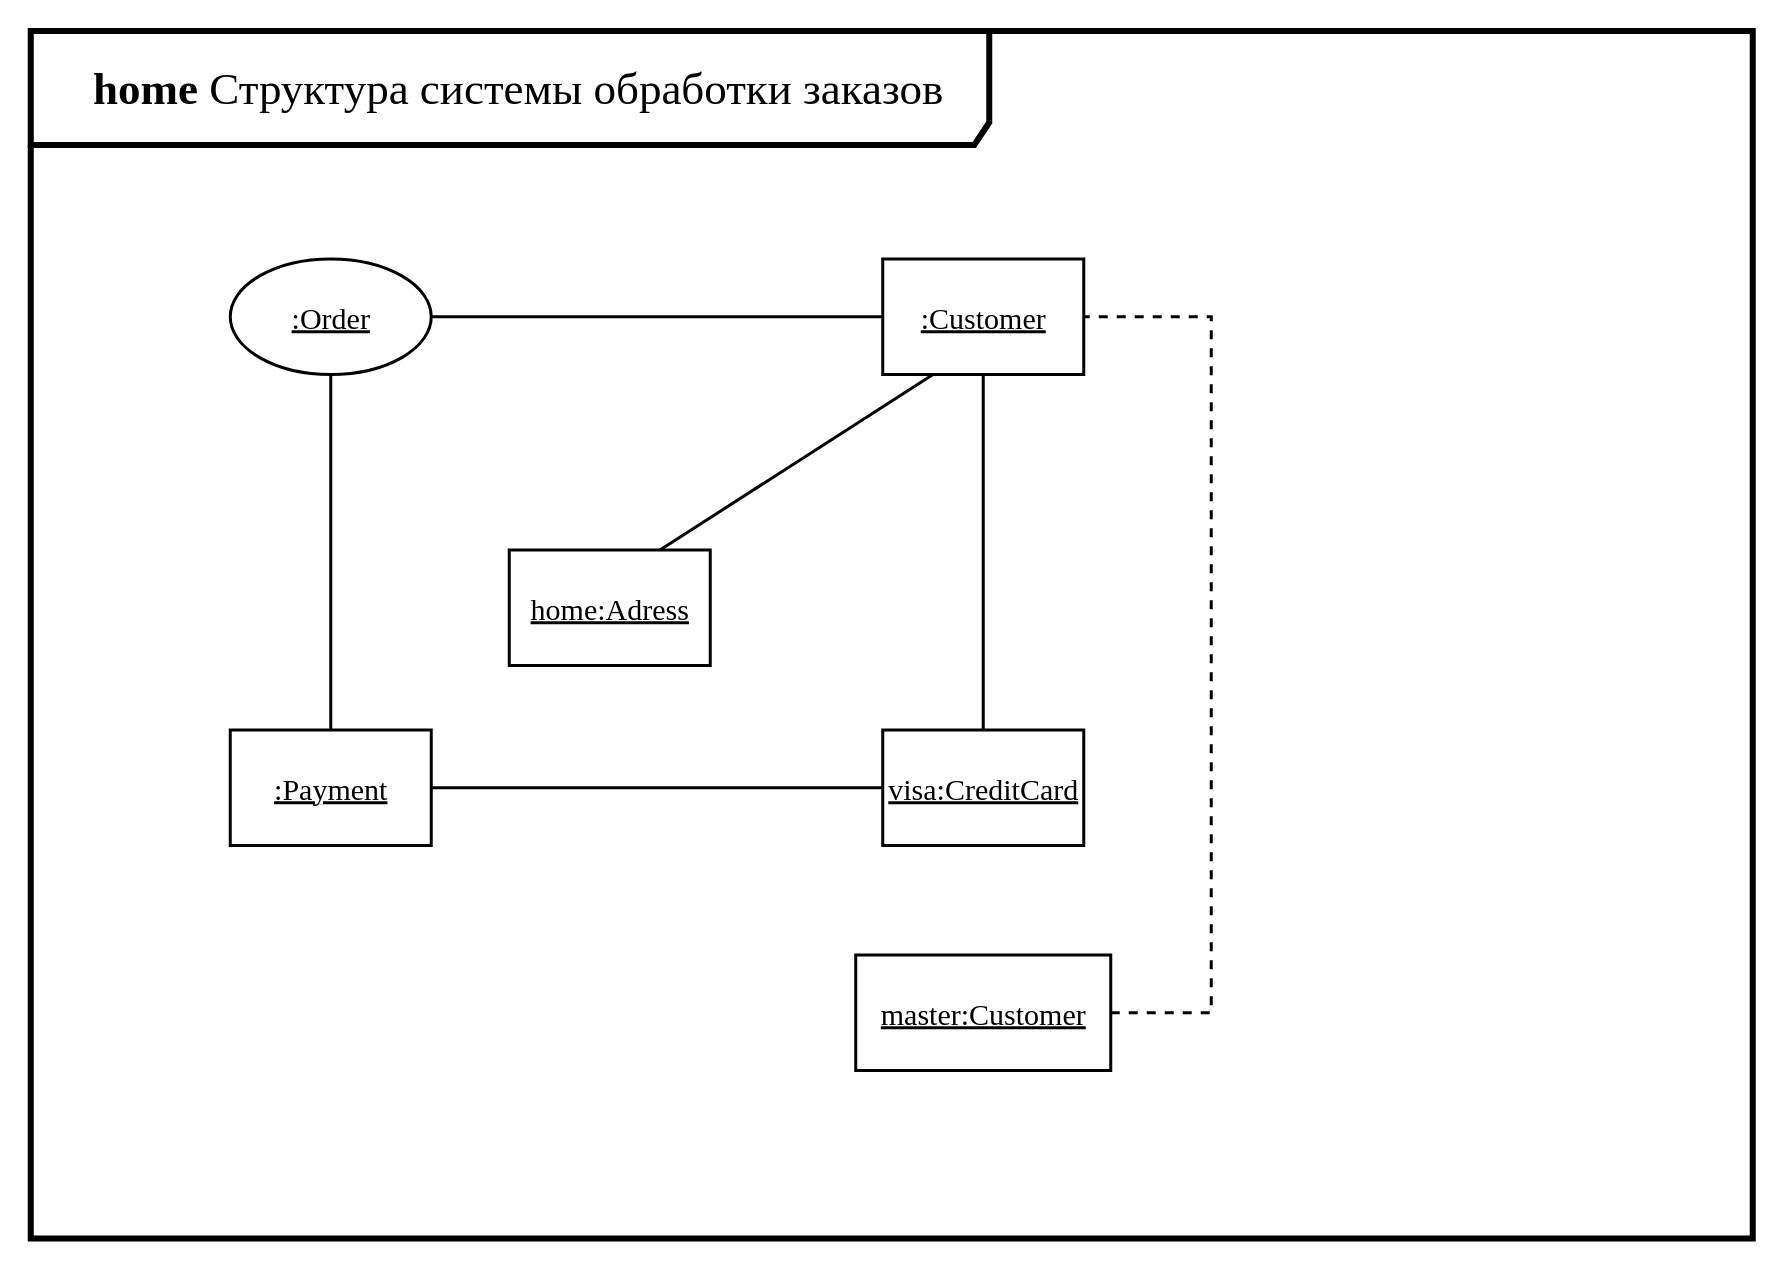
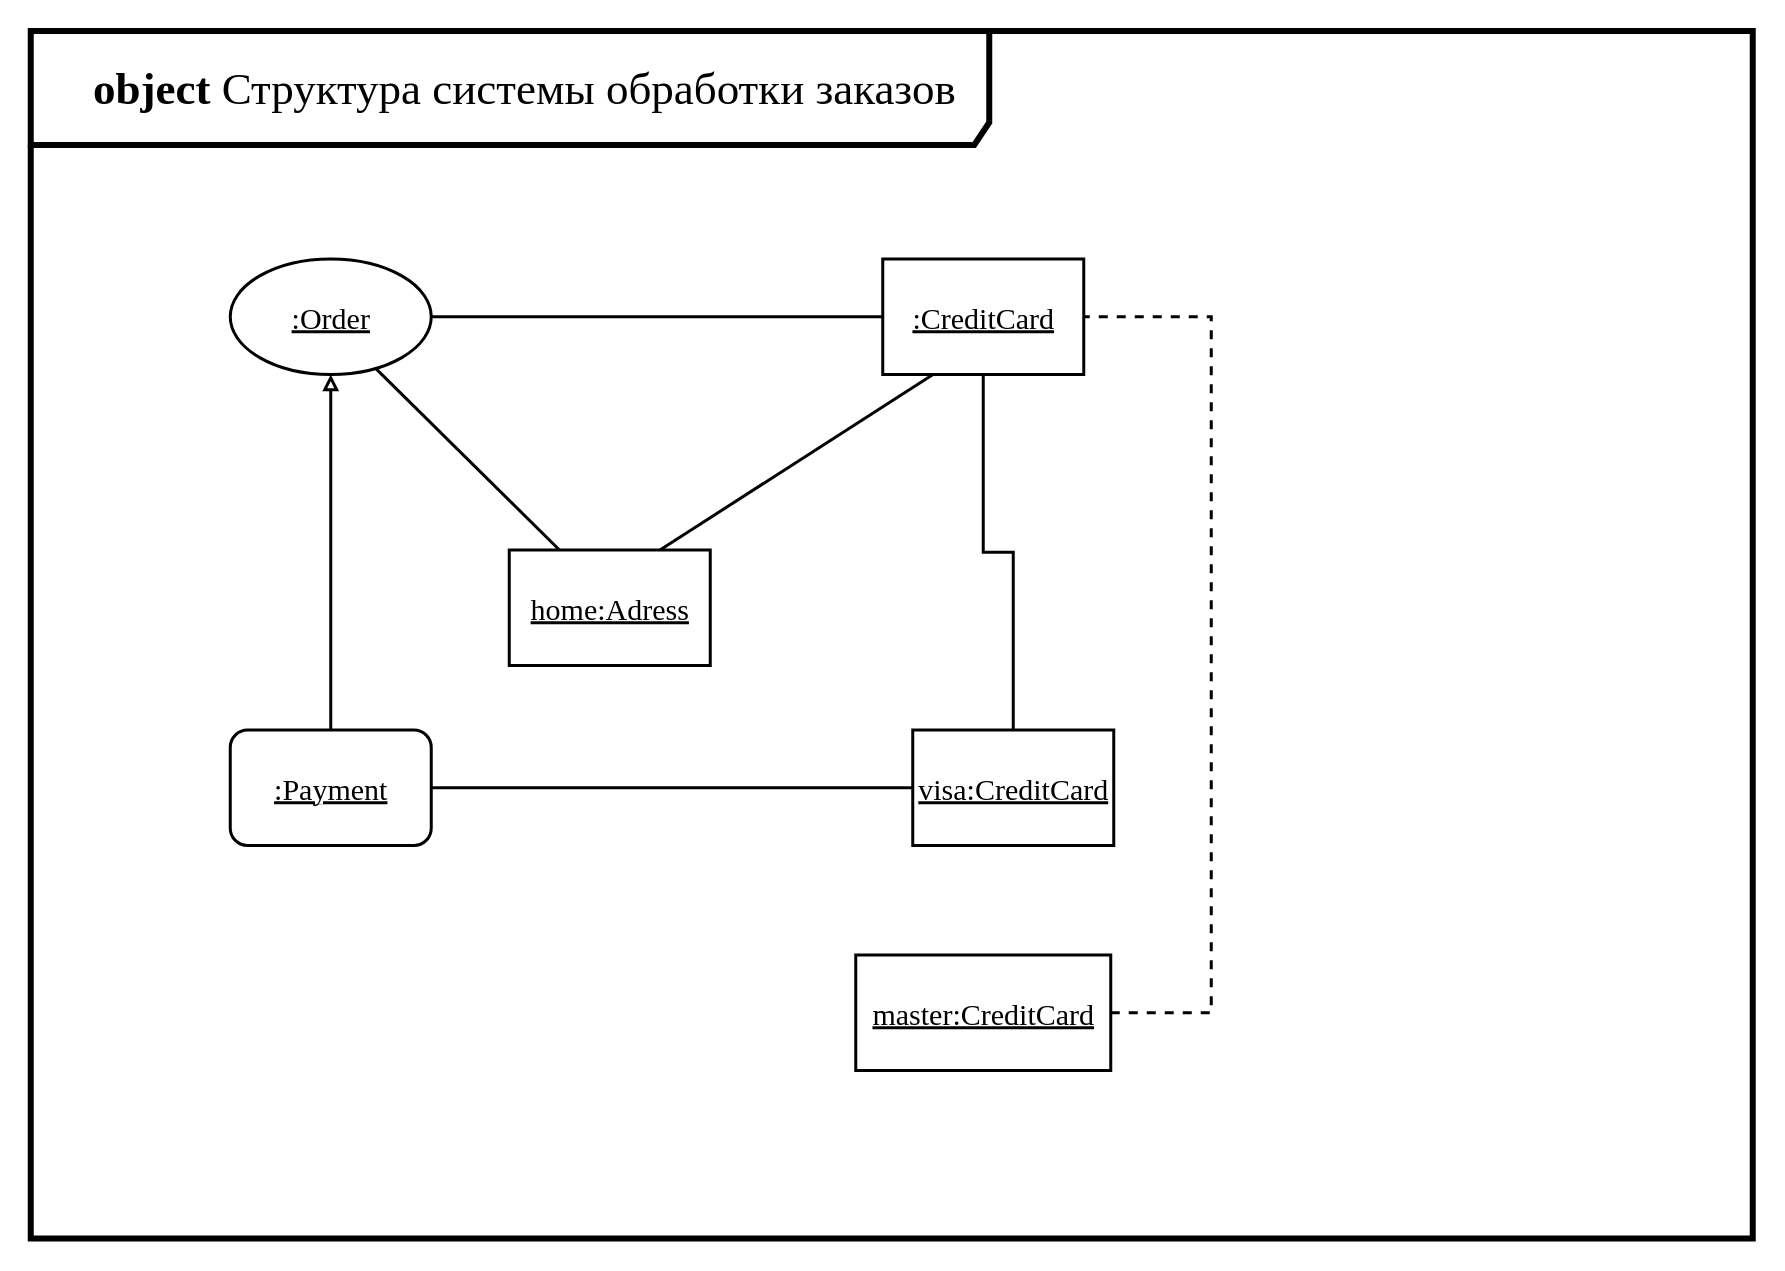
  <mxCell id="0" />
  <mxCell id="1" parent="0" />
- <mxCell id="2" value="&lt;blockquote style=&quot;margin: 0 0 0 40px ; border: none ; padding: 0px&quot;&gt;&lt;b&gt;home &lt;/b&gt;Структура системы обработки заказов&lt;/blockquote&gt;" style="shape=umlFrame;whiteSpace=wrap;html=1;fillColor=none;strokeWidth=4;strokeColor=#000000;fontFamily=Times New Roman;fontSize=30;width=639;height=76;fontColor=#000000;align=left;" vertex="1" parent="1"><mxGeometry x="20" y="20" width="1148" height="805" as="geometry" /></mxCell>
+ <mxCell id="2" value="&lt;blockquote style=&quot;margin: 0 0 0 40px ; border: none ; padding: 0px&quot;&gt;&lt;b&gt;object &lt;/b&gt;Структура системы обработки заказов&lt;/blockquote&gt;" style="shape=umlFrame;whiteSpace=wrap;html=1;fillColor=none;strokeWidth=4;strokeColor=#000000;fontFamily=Times New Roman;fontSize=30;width=639;height=76;fontColor=#000000;align=left;" vertex="1" parent="1"><mxGeometry x="20" y="20" width="1148" height="805" as="geometry" /></mxCell>
  <mxCell id="3" style="edgeStyle=orthogonalEdgeStyle;rounded=0;orthogonalLoop=1;jettySize=auto;html=1;exitX=1;exitY=0.5;exitDx=0;exitDy=0;entryX=0;entryY=0.5;entryDx=0;entryDy=0;endArrow=none;endFill=0;strokeColor=#000000;strokeWidth=2;" edge="1" parent="1" source="5" target="8"><mxGeometry relative="1" as="geometry" /></mxCell>
+ <mxCell id="4" style="rounded=0;orthogonalLoop=1;jettySize=auto;html=1;exitX=0.75;exitY=1;exitDx=0;exitDy=0;entryX=0.25;entryY=0;entryDx=0;entryDy=0;endArrow=none;endFill=0;strokeColor=#000000;strokeWidth=2;" edge="1" parent="1" source="5" target="15"><mxGeometry relative="1" as="geometry" /></mxCell>
  <mxCell id="5" value="&lt;u&gt;:Order&lt;/u&gt;" style="ellipse;html=1;strokeColor=#000000;strokeWidth=2;fillColor=none;fontFamily=Times New Roman;fontColor=#000000;fontSize=20;" vertex="1" parent="1"><mxGeometry x="153" y="172" width="134" height="77" as="geometry" /></mxCell>
- <mxCell id="6" style="edgeStyle=orthogonalEdgeStyle;rounded=0;orthogonalLoop=1;jettySize=auto;html=1;exitX=0.5;exitY=0;exitDx=0;exitDy=0;entryX=0.5;entryY=1;entryDx=0;entryDy=0;endArrow=none;endFill=0;strokeColor=#000000;strokeWidth=2;" edge="1" parent="1" source="7" target="5"><mxGeometry relative="1" as="geometry" /></mxCell>
- <mxCell id="7" value=":Payment" style="html=1;strokeColor=#000000;strokeWidth=2;fillColor=none;fontFamily=Times New Roman;fontColor=#000000;fontSize=20;fontStyle=4" vertex="1" parent="1"><mxGeometry x="153" y="486" width="134" height="77" as="geometry" /></mxCell>
- <mxCell id="8" value=":Customer" style="html=1;strokeColor=#000000;strokeWidth=2;fillColor=none;fontFamily=Times New Roman;fontColor=#000000;fontSize=20;fontStyle=4" vertex="1" parent="1"><mxGeometry x="588" y="172" width="134" height="77" as="geometry" /></mxCell>
+ <mxCell id="6" style="edgeStyle=orthogonalEdgeStyle;rounded=0;orthogonalLoop=1;jettySize=auto;html=1;exitX=0.5;exitY=0;exitDx=0;exitDy=0;entryX=0.5;entryY=1;entryDx=0;entryDy=0;endArrow=block;endFill=0;strokeColor=#000000;strokeWidth=2;" edge="1" parent="1" source="7" target="5"><mxGeometry relative="1" as="geometry" /></mxCell>
+ <mxCell id="7" value=":Payment" style="html=1;strokeColor=#000000;strokeWidth=2;fillColor=none;fontFamily=Times New Roman;fontColor=#000000;fontSize=20;fontStyle=4;rounded=1;" vertex="1" parent="1"><mxGeometry x="153" y="486" width="134" height="77" as="geometry" /></mxCell>
+ <mxCell id="8" value=":CreditCard" style="html=1;strokeColor=#000000;strokeWidth=2;fillColor=none;fontFamily=Times New Roman;fontColor=#000000;fontSize=20;fontStyle=4" vertex="1" parent="1"><mxGeometry x="588" y="172" width="134" height="77" as="geometry" /></mxCell>
  <mxCell id="9" style="edgeStyle=orthogonalEdgeStyle;rounded=0;orthogonalLoop=1;jettySize=auto;html=1;exitX=0.5;exitY=0;exitDx=0;exitDy=0;entryX=0.5;entryY=1;entryDx=0;entryDy=0;strokeWidth=2;strokeColor=#000000;endArrow=none;endFill=0;" edge="1" parent="1" source="11" target="8"><mxGeometry relative="1" as="geometry" /></mxCell>
  <mxCell id="10" style="edgeStyle=orthogonalEdgeStyle;rounded=0;orthogonalLoop=1;jettySize=auto;html=1;exitX=0;exitY=0.5;exitDx=0;exitDy=0;entryX=1;entryY=0.5;entryDx=0;entryDy=0;endArrow=none;endFill=0;strokeColor=#000000;strokeWidth=2;" edge="1" parent="1" source="11" target="7"><mxGeometry relative="1" as="geometry" /></mxCell>
- <mxCell id="11" value="visa:CreditCard" style="html=1;strokeColor=#000000;strokeWidth=2;fillColor=none;fontFamily=Times New Roman;fontColor=#000000;fontSize=20;fontStyle=4" vertex="1" parent="1"><mxGeometry x="588" y="486" width="134" height="77" as="geometry" /></mxCell>
+ <mxCell id="11" value="visa:CreditCard" style="html=1;strokeColor=#000000;strokeWidth=2;fillColor=none;fontFamily=Times New Roman;fontColor=#000000;fontSize=20;fontStyle=4" vertex="1" parent="1"><mxGeometry x="608" y="486" width="134" height="77" as="geometry" /></mxCell>
  <mxCell id="12" style="edgeStyle=orthogonalEdgeStyle;rounded=0;orthogonalLoop=1;jettySize=auto;html=1;exitX=1;exitY=0.5;exitDx=0;exitDy=0;entryX=1;entryY=0.5;entryDx=0;entryDy=0;endArrow=none;endFill=0;strokeColor=#000000;strokeWidth=2;dashed=1;" edge="1" parent="1" source="13" target="8"><mxGeometry relative="1" as="geometry"><Array as="points"><mxPoint x="807" y="675" /><mxPoint x="807" y="211" /></Array></mxGeometry></mxCell>
- <mxCell id="13" value="master:Customer" style="html=1;strokeColor=#000000;strokeWidth=2;fillColor=none;fontFamily=Times New Roman;fontColor=#000000;fontSize=20;fontStyle=4" vertex="1" parent="1"><mxGeometry x="570" y="636" width="170" height="77" as="geometry" /></mxCell>
+ <mxCell id="13" value="master:CreditCard" style="html=1;strokeColor=#000000;strokeWidth=2;fillColor=none;fontFamily=Times New Roman;fontColor=#000000;fontSize=20;fontStyle=4" vertex="1" parent="1"><mxGeometry x="570" y="636" width="170" height="77" as="geometry" /></mxCell>
  <mxCell id="14" style="edgeStyle=none;rounded=0;orthogonalLoop=1;jettySize=auto;html=1;exitX=0.75;exitY=0;exitDx=0;exitDy=0;entryX=0.25;entryY=1;entryDx=0;entryDy=0;endArrow=none;endFill=0;strokeColor=#000000;strokeWidth=2;" edge="1" parent="1" source="15" target="8"><mxGeometry relative="1" as="geometry" /></mxCell>
  <mxCell id="15" value="home:Adress" style="html=1;strokeColor=#000000;strokeWidth=2;fillColor=none;fontFamily=Times New Roman;fontColor=#000000;fontSize=20;fontStyle=4" vertex="1" parent="1"><mxGeometry x="339" y="366" width="134" height="77" as="geometry" /></mxCell>
